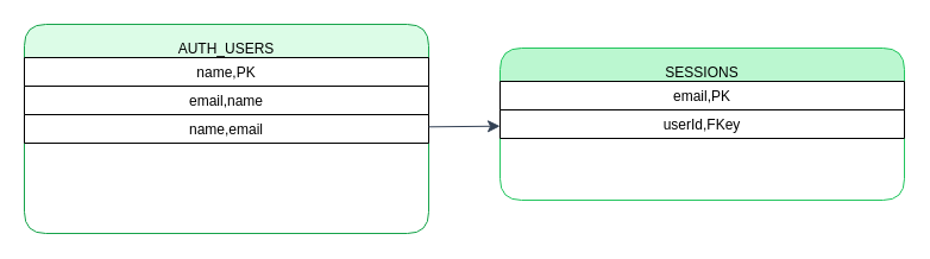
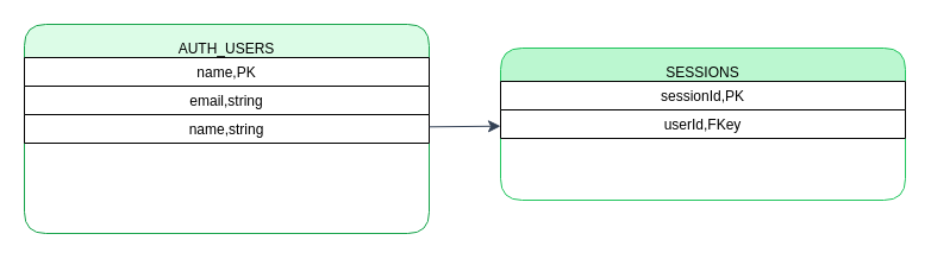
  <mxCell id="0" />
  <mxCell id="1" parent="0" />
  <mxCell id="2" value="AUTH_USERS" style="shape=table;container=1;childLayout=tableLayout;strokeColor=#16a34a;fillColor=#dcfce7;rounded=1;" vertex="1" parent="1"><mxGeometry x="20" y="20" width="340" height="176" as="geometry" /></mxCell>
  <mxCell id="3" value="name,PK" style="shape=tableRow;" vertex="1" parent="2"><mxGeometry x="0" y="28" width="340" height="24" as="geometry" /></mxCell>
- <mxCell id="4" value="email,name" style="shape=tableRow;" vertex="1" parent="2"><mxGeometry x="0" y="52" width="340" height="24" as="geometry" /></mxCell>
- <mxCell id="5" value="name,email" style="shape=tableRow;" vertex="1" parent="2"><mxGeometry x="0" y="76" width="340" height="24" as="geometry" /></mxCell>
+ <mxCell id="4" value="email,string" style="shape=tableRow;" vertex="1" parent="2"><mxGeometry x="0" y="52" width="340" height="24" as="geometry" /></mxCell>
+ <mxCell id="5" value="name,string" style="shape=tableRow;" vertex="1" parent="2"><mxGeometry x="0" y="76" width="340" height="24" as="geometry" /></mxCell>
  <mxCell id="6" value="SESSIONS" style="shape=table;container=1;childLayout=tableLayout;strokeColor=#22c55e;fillColor=#bbf7d0;rounded=1;" vertex="1" parent="1"><mxGeometry x="420" y="40" width="340" height="128" as="geometry" /></mxCell>
- <mxCell id="7" value="email,PK" style="shape=tableRow;" vertex="1" parent="6"><mxGeometry x="0" y="28" width="340" height="24" as="geometry" /></mxCell>
+ <mxCell id="7" value="sessionId,PK" style="shape=tableRow;" vertex="1" parent="6"><mxGeometry x="0" y="28" width="340" height="24" as="geometry" /></mxCell>
  <mxCell id="8" value="userId,FKey" style="shape=tableRow;" vertex="1" parent="6"><mxGeometry x="0" y="52" width="340" height="24" as="geometry" /></mxCell>
  <mxCell id="9" edge="1" parent="1" source="2" target="6" style="endArrow=classic;strokeColor=#334155;endSize=8;"><mxGeometry relative="1" as="geometry" /></mxCell>
